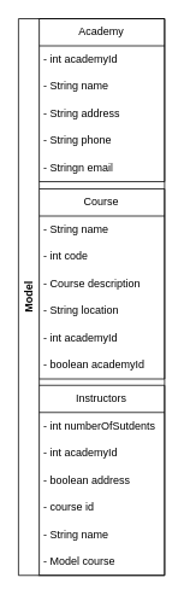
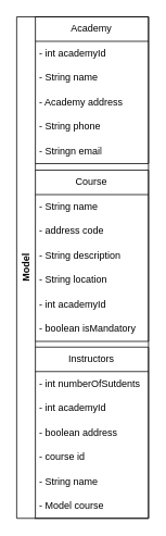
  <mxCell id="0" />
  <mxCell id="1" parent="0" />
  <mxCell id="2" value="Academy" style="swimlane;fontStyle=0;childLayout=stackLayout;horizontal=1;startSize=30;horizontalStack=0;resizeParent=1;resizeParentMax=0;resizeLast=0;collapsible=1;marginBottom=0;whiteSpace=wrap;html=1;" vertex="1" parent="1"><mxGeometry x="42" y="20" width="140" height="180" as="geometry"><mxRectangle x="31" y="-42" width="85" height="30" as="alternateBounds" /></mxGeometry></mxCell>
  <mxCell id="3" value="- int academyId" style="text;strokeColor=none;fillColor=none;align=left;verticalAlign=middle;spacingLeft=4;spacingRight=4;overflow=hidden;points=[[0,0.5],[1,0.5]];portConstraint=eastwest;rotatable=0;whiteSpace=wrap;html=1;" vertex="1" parent="2"><mxGeometry y="30" width="140" height="30" as="geometry" /></mxCell>
  <mxCell id="4" value="- String name" style="text;strokeColor=none;fillColor=none;align=left;verticalAlign=middle;spacingLeft=4;spacingRight=4;overflow=hidden;points=[[0,0.5],[1,0.5]];portConstraint=eastwest;rotatable=0;whiteSpace=wrap;html=1;" vertex="1" parent="2"><mxGeometry y="60" width="140" height="30" as="geometry" /></mxCell>
- <mxCell id="5" value="- String address" style="text;strokeColor=none;fillColor=none;align=left;verticalAlign=middle;spacingLeft=4;spacingRight=4;overflow=hidden;points=[[0,0.5],[1,0.5]];portConstraint=eastwest;rotatable=0;whiteSpace=wrap;html=1;" vertex="1" parent="2"><mxGeometry y="90" width="140" height="30" as="geometry" /></mxCell>
+ <mxCell id="5" value="- Academy address" style="text;strokeColor=none;fillColor=none;align=left;verticalAlign=middle;spacingLeft=4;spacingRight=4;overflow=hidden;points=[[0,0.5],[1,0.5]];portConstraint=eastwest;rotatable=0;whiteSpace=wrap;html=1;" vertex="1" parent="2"><mxGeometry y="90" width="140" height="30" as="geometry" /></mxCell>
  <mxCell id="6" value="- String phone" style="text;strokeColor=none;fillColor=none;align=left;verticalAlign=middle;spacingLeft=4;spacingRight=4;overflow=hidden;points=[[0,0.5],[1,0.5]];portConstraint=eastwest;rotatable=0;whiteSpace=wrap;html=1;" vertex="1" parent="2"><mxGeometry y="120" width="140" height="30" as="geometry" /></mxCell>
  <mxCell id="7" value="- Stringn email" style="text;strokeColor=none;fillColor=none;align=left;verticalAlign=middle;spacingLeft=4;spacingRight=4;overflow=hidden;points=[[0,0.5],[1,0.5]];portConstraint=eastwest;rotatable=0;whiteSpace=wrap;html=1;" vertex="1" parent="2"><mxGeometry y="150" width="140" height="30" as="geometry" /></mxCell>
  <mxCell id="8" value="Course" style="swimlane;fontStyle=0;childLayout=stackLayout;horizontal=1;startSize=30;horizontalStack=0;resizeParent=1;resizeParentMax=0;resizeLast=0;collapsible=1;marginBottom=0;whiteSpace=wrap;html=1;" vertex="1" parent="1"><mxGeometry x="42" y="208" width="140" height="210" as="geometry"><mxRectangle x="31" y="-42" width="85" height="30" as="alternateBounds" /></mxGeometry></mxCell>
  <mxCell id="9" value="- String name" style="text;strokeColor=none;fillColor=none;align=left;verticalAlign=middle;spacingLeft=4;spacingRight=4;overflow=hidden;points=[[0,0.5],[1,0.5]];portConstraint=eastwest;rotatable=0;whiteSpace=wrap;html=1;" vertex="1" parent="8"><mxGeometry y="30" width="140" height="30" as="geometry" /></mxCell>
- <mxCell id="10" value="- int code" style="text;strokeColor=none;fillColor=none;align=left;verticalAlign=middle;spacingLeft=4;spacingRight=4;overflow=hidden;points=[[0,0.5],[1,0.5]];portConstraint=eastwest;rotatable=0;whiteSpace=wrap;html=1;" vertex="1" parent="8"><mxGeometry y="60" width="140" height="30" as="geometry" /></mxCell>
- <mxCell id="11" value="- Course description" style="text;strokeColor=none;fillColor=none;align=left;verticalAlign=middle;spacingLeft=4;spacingRight=4;overflow=hidden;points=[[0,0.5],[1,0.5]];portConstraint=eastwest;rotatable=0;whiteSpace=wrap;html=1;" vertex="1" parent="8"><mxGeometry y="90" width="140" height="30" as="geometry" /></mxCell>
+ <mxCell id="10" value="- address code" style="text;strokeColor=none;fillColor=none;align=left;verticalAlign=middle;spacingLeft=4;spacingRight=4;overflow=hidden;points=[[0,0.5],[1,0.5]];portConstraint=eastwest;rotatable=0;whiteSpace=wrap;html=1;" vertex="1" parent="8"><mxGeometry y="60" width="140" height="30" as="geometry" /></mxCell>
+ <mxCell id="11" value="- String description" style="text;strokeColor=none;fillColor=none;align=left;verticalAlign=middle;spacingLeft=4;spacingRight=4;overflow=hidden;points=[[0,0.5],[1,0.5]];portConstraint=eastwest;rotatable=0;whiteSpace=wrap;html=1;" vertex="1" parent="8"><mxGeometry y="90" width="140" height="30" as="geometry" /></mxCell>
  <mxCell id="12" value="- String location" style="text;strokeColor=none;fillColor=none;align=left;verticalAlign=middle;spacingLeft=4;spacingRight=4;overflow=hidden;points=[[0,0.5],[1,0.5]];portConstraint=eastwest;rotatable=0;whiteSpace=wrap;html=1;" vertex="1" parent="8"><mxGeometry y="120" width="140" height="30" as="geometry" /></mxCell>
  <mxCell id="13" value="- int academyId" style="text;strokeColor=none;fillColor=none;align=left;verticalAlign=middle;spacingLeft=4;spacingRight=4;overflow=hidden;points=[[0,0.5],[1,0.5]];portConstraint=eastwest;rotatable=0;whiteSpace=wrap;html=1;" vertex="1" parent="8"><mxGeometry y="150" width="140" height="30" as="geometry" /></mxCell>
- <mxCell id="14" value="- boolean academyId" style="text;strokeColor=none;fillColor=none;align=left;verticalAlign=middle;spacingLeft=4;spacingRight=4;overflow=hidden;points=[[0,0.5],[1,0.5]];portConstraint=eastwest;rotatable=0;whiteSpace=wrap;html=1;" vertex="1" parent="8"><mxGeometry y="180" width="140" height="30" as="geometry" /></mxCell>
+ <mxCell id="14" value="- boolean isMandatory" style="text;strokeColor=none;fillColor=none;align=left;verticalAlign=middle;spacingLeft=4;spacingRight=4;overflow=hidden;points=[[0,0.5],[1,0.5]];portConstraint=eastwest;rotatable=0;whiteSpace=wrap;html=1;" vertex="1" parent="8"><mxGeometry y="180" width="140" height="30" as="geometry" /></mxCell>
  <mxCell id="15" value="Instructors" style="swimlane;fontStyle=0;childLayout=stackLayout;horizontal=1;startSize=30;horizontalStack=0;resizeParent=1;resizeParentMax=0;resizeLast=0;collapsible=1;marginBottom=0;whiteSpace=wrap;html=1;" vertex="1" parent="1"><mxGeometry x="42" y="425" width="140" height="210" as="geometry"><mxRectangle x="31" y="-42" width="85" height="30" as="alternateBounds" /></mxGeometry></mxCell>
  <mxCell id="16" value="- int numberOfSutdents" style="text;strokeColor=none;fillColor=none;align=left;verticalAlign=middle;spacingLeft=4;spacingRight=4;overflow=hidden;points=[[0,0.5],[1,0.5]];portConstraint=eastwest;rotatable=0;whiteSpace=wrap;html=1;" vertex="1" parent="15"><mxGeometry y="30" width="140" height="30" as="geometry" /></mxCell>
  <mxCell id="17" value="- int academyId" style="text;strokeColor=none;fillColor=none;align=left;verticalAlign=middle;spacingLeft=4;spacingRight=4;overflow=hidden;points=[[0,0.5],[1,0.5]];portConstraint=eastwest;rotatable=0;whiteSpace=wrap;html=1;" vertex="1" parent="15"><mxGeometry y="60" width="140" height="30" as="geometry" /></mxCell>
  <mxCell id="18" value="- boolean address" style="text;strokeColor=none;fillColor=none;align=left;verticalAlign=middle;spacingLeft=4;spacingRight=4;overflow=hidden;points=[[0,0.5],[1,0.5]];portConstraint=eastwest;rotatable=0;whiteSpace=wrap;html=1;" vertex="1" parent="15"><mxGeometry y="90" width="140" height="30" as="geometry" /></mxCell>
  <mxCell id="19" value="- course id" style="text;strokeColor=none;fillColor=none;align=left;verticalAlign=middle;spacingLeft=4;spacingRight=4;overflow=hidden;points=[[0,0.5],[1,0.5]];portConstraint=eastwest;rotatable=0;whiteSpace=wrap;html=1;" vertex="1" parent="15"><mxGeometry y="120" width="140" height="30" as="geometry" /></mxCell>
  <mxCell id="20" value="- String name" style="text;strokeColor=none;fillColor=none;align=left;verticalAlign=middle;spacingLeft=4;spacingRight=4;overflow=hidden;points=[[0,0.5],[1,0.5]];portConstraint=eastwest;rotatable=0;whiteSpace=wrap;html=1;" vertex="1" parent="15"><mxGeometry y="150" width="140" height="30" as="geometry" /></mxCell>
  <mxCell id="21" value="- Model course" style="text;strokeColor=none;fillColor=none;align=left;verticalAlign=middle;spacingLeft=4;spacingRight=4;overflow=hidden;points=[[0,0.5],[1,0.5]];portConstraint=eastwest;rotatable=0;whiteSpace=wrap;html=1;" vertex="1" parent="15"><mxGeometry y="180" width="140" height="30" as="geometry" /></mxCell>
  <mxCell id="22" value="Model" style="swimlane;horizontal=0;whiteSpace=wrap;html=1;" vertex="1" parent="1"><mxGeometry x="20" y="20" width="162" height="615" as="geometry" /></mxCell>
